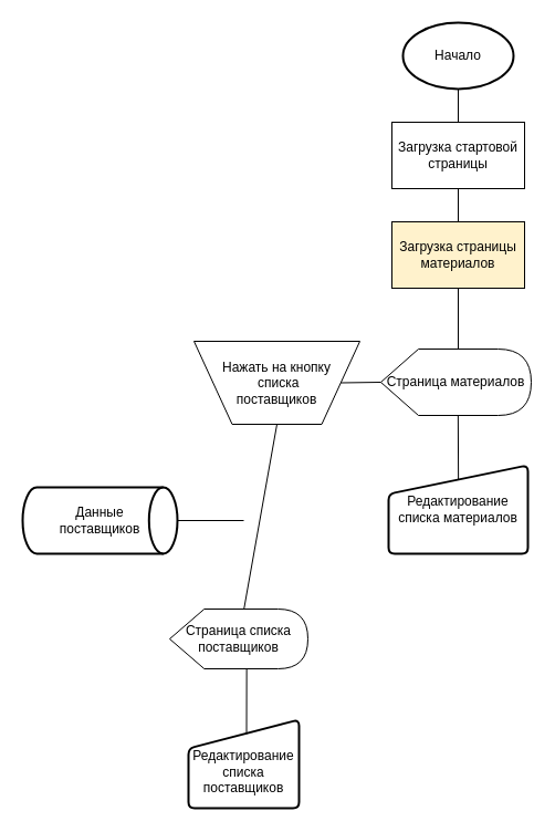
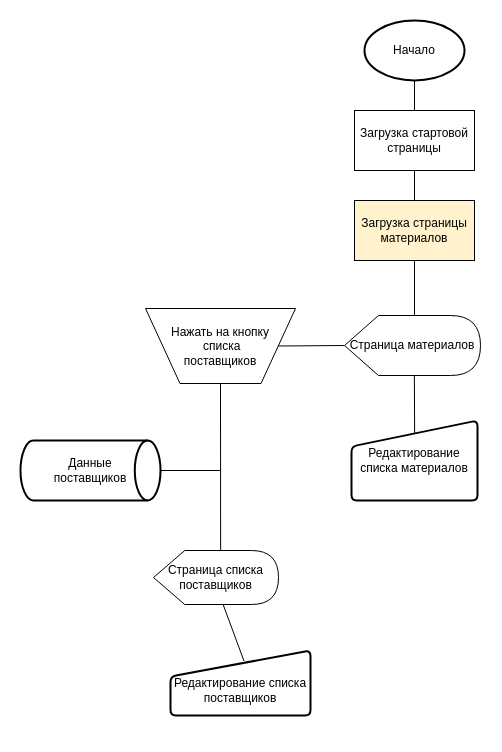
  <mxCell id="0" />
  <mxCell id="1" parent="0" />
  <mxCell id="2" value="Начало" style="strokeWidth=2;html=1;shape=mxgraph.flowchart.start_1;whiteSpace=wrap;" vertex="1" parent="1"><mxGeometry x="364" y="20" width="100" height="60" as="geometry" /></mxCell>
  <mxCell id="3" value="Загрузка стартовой&lt;br&gt;страницы" style="rounded=0;whiteSpace=wrap;html=1;" vertex="1" parent="1"><mxGeometry x="354" y="110" width="120" height="60" as="geometry" /></mxCell>
  <mxCell id="4" value="" style="endArrow=none;html=1;rounded=0;entryX=0.5;entryY=1;entryDx=0;entryDy=0;entryPerimeter=0;exitX=0.5;exitY=0;exitDx=0;exitDy=0;" edge="1" parent="1" source="3" target="2"><mxGeometry width="50" height="50" relative="1" as="geometry"><mxPoint x="600" y="150" as="sourcePoint" /><mxPoint x="600" y="80" as="targetPoint" /></mxGeometry></mxCell>
  <mxCell id="5" value="" style="endArrow=none;html=1;rounded=0;entryX=0.5;entryY=1;entryDx=0;entryDy=0;exitX=0.5;exitY=0;exitDx=0;exitDy=0;" edge="1" parent="1" source="6" target="3"><mxGeometry width="50" height="50" relative="1" as="geometry"><mxPoint x="414" y="190" as="sourcePoint" /><mxPoint x="450" y="330" as="targetPoint" /></mxGeometry></mxCell>
  <mxCell id="6" value="Загрузка страницы материалов" style="rounded=0;whiteSpace=wrap;html=1;fillColor=#fff2cc;" vertex="1" parent="1"><mxGeometry x="354" y="200" width="120" height="60" as="geometry" /></mxCell>
  <mxCell id="7" value="Страница материалов" style="shape=display;whiteSpace=wrap;html=1;" vertex="1" parent="1"><mxGeometry x="344" y="315" width="136" height="60" as="geometry" /></mxCell>
  <mxCell id="8" value="" style="endArrow=none;html=1;rounded=0;exitX=0.5;exitY=1;exitDx=0;exitDy=0;entryX=0;entryY=0;entryDx=70;entryDy=0;entryPerimeter=0;" edge="1" parent="1" target="7"><mxGeometry width="50" height="50" relative="1" as="geometry"><mxPoint x="414" y="260" as="sourcePoint" /><mxPoint x="416" y="315" as="targetPoint" /></mxGeometry></mxCell>
- <mxCell id="9" value="Нажать на кнопку&lt;br&gt;&amp;nbsp;списка&lt;br&gt;поставщиков" style="verticalLabelPosition=middle;verticalAlign=middle;html=1;shape=trapezoid;perimeter=trapezoidPerimeter;whiteSpace=wrap;size=0.23;arcSize=10;flipV=1;labelPosition=center;align=center;" vertex="1" parent="1"><mxGeometry x="175" y="308" width="150" height="75" as="geometry" /></mxCell>
+ <mxCell id="9" value="Нажать на кнопку&lt;br&gt;&amp;nbsp;списка&lt;br&gt;поставщиков" style="verticalLabelPosition=middle;verticalAlign=middle;html=1;shape=trapezoid;perimeter=trapezoidPerimeter;whiteSpace=wrap;size=0.23;arcSize=10;flipV=1;labelPosition=center;align=center;" vertex="1" parent="1"><mxGeometry x="145" y="308" width="150" height="75" as="geometry" /></mxCell>
  <mxCell id="10" value="" style="endArrow=none;html=1;rounded=0;entryX=0;entryY=0.5;entryDx=0;entryDy=0;entryPerimeter=0;exitX=1;exitY=0.5;exitDx=0;exitDy=0;" edge="1" parent="1" source="9" target="7"><mxGeometry width="50" height="50" relative="1" as="geometry"><mxPoint x="240" y="560" as="sourcePoint" /><mxPoint x="290" y="510" as="targetPoint" /></mxGeometry></mxCell>
  <mxCell id="11" value="Страница списка&lt;br&gt;поставщиков" style="shape=display;whiteSpace=wrap;html=1;" vertex="1" parent="1"><mxGeometry x="153" y="550" width="125" height="54" as="geometry" /></mxCell>
  <mxCell id="12" value="" style="endArrow=none;html=1;rounded=0;entryX=0.5;entryY=1;entryDx=0;entryDy=0;exitX=0.537;exitY=0.005;exitDx=0;exitDy=0;exitPerimeter=0;" edge="1" parent="1" source="11" target="9"><mxGeometry width="50" height="50" relative="1" as="geometry"><mxPoint x="220" y="540" as="sourcePoint" /><mxPoint x="135" y="410" as="targetPoint" /></mxGeometry></mxCell>
  <mxCell id="13" value="Данные&lt;br&gt;поставщиков" style="strokeWidth=2;html=1;shape=mxgraph.flowchart.direct_data;whiteSpace=wrap;" vertex="1" parent="1"><mxGeometry x="20" y="440" width="140" height="60" as="geometry" /></mxCell>
  <mxCell id="14" value="" style="endArrow=none;html=1;rounded=0;entryX=1;entryY=0.5;entryDx=0;entryDy=0;entryPerimeter=0;" edge="1" parent="1" target="13"><mxGeometry width="50" height="50" relative="1" as="geometry"><mxPoint x="220" y="470" as="sourcePoint" /><mxPoint x="266" y="470" as="targetPoint" /></mxGeometry></mxCell>
- <mxCell id="15" value="&lt;br&gt;Редактирование списка поставщиков" style="html=1;strokeWidth=2;shape=manualInput;whiteSpace=wrap;rounded=1;size=26;arcSize=11;" vertex="1" parent="1"><mxGeometry x="170" y="650" width="100" height="80" as="geometry" /></mxCell>
+ <mxCell id="15" value="&lt;br&gt;Редактирование списка поставщиков" style="html=1;strokeWidth=2;shape=manualInput;whiteSpace=wrap;rounded=1;size=26;arcSize=11;" vertex="1" parent="1"><mxGeometry x="170" y="650" width="140" height="65" as="geometry" /></mxCell>
  <mxCell id="16" value="" style="endArrow=none;html=1;rounded=0;entryX=0;entryY=0;entryDx=64.625;entryDy=54;entryPerimeter=0;exitX=0.525;exitY=0.162;exitDx=0;exitDy=0;exitPerimeter=0;" edge="1" parent="1" source="15"><mxGeometry width="50" height="50" relative="1" as="geometry"><mxPoint x="223" y="660" as="sourcePoint" /><mxPoint x="222.625" y="604" as="targetPoint" /></mxGeometry></mxCell>
  <mxCell id="17" value="Редактирование списка материалов" style="html=1;strokeWidth=2;shape=manualInput;whiteSpace=wrap;rounded=1;size=26;arcSize=11;" vertex="1" parent="1"><mxGeometry x="351" y="420" width="126" height="80" as="geometry" /></mxCell>
  <mxCell id="18" value="" style="endArrow=none;html=1;rounded=0;entryX=0;entryY=0;entryDx=70;entryDy=60;entryPerimeter=0;exitX=0.501;exitY=0.16;exitDx=0;exitDy=0;exitPerimeter=0;" edge="1" parent="1" source="17"><mxGeometry width="50" height="50" relative="1" as="geometry"><mxPoint x="414.122" y="431.76" as="sourcePoint" /><mxPoint x="413.87" y="375" as="targetPoint" /></mxGeometry></mxCell>
